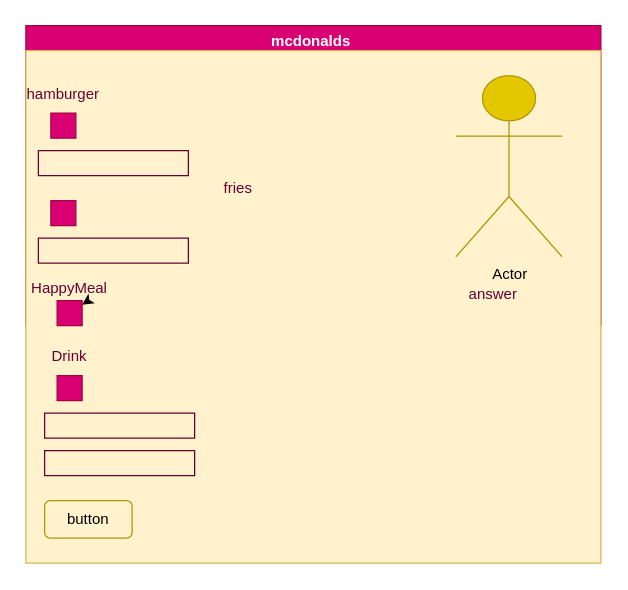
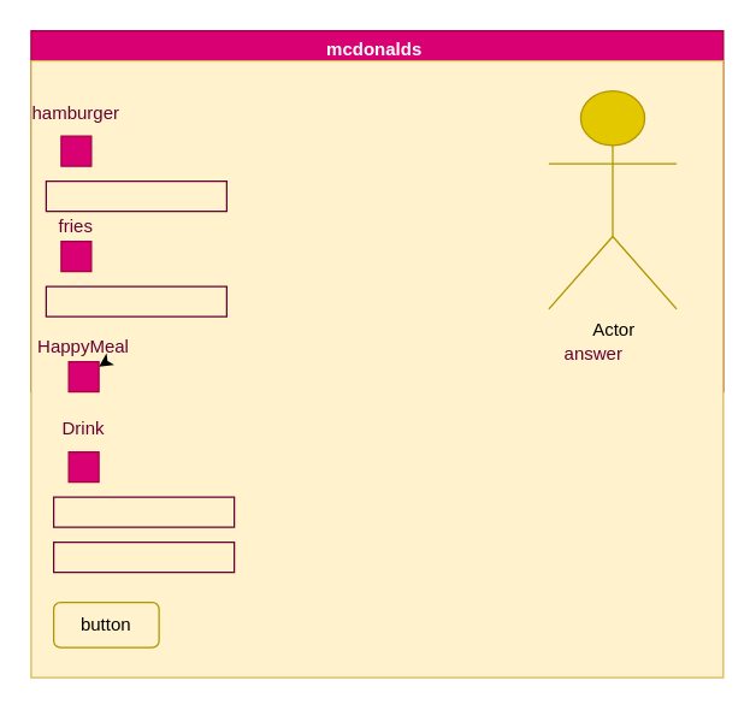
  <mxCell id="0" />
  <mxCell id="1" parent="0" />
  <mxCell id="2" value="mcdonalds " style="swimlane;fillColor=#d80073;fontColor=#ffffff;strokeColor=#A50040;" parent="1" vertex="1"><mxGeometry x="20" y="20" width="460" height="240" as="geometry" /></mxCell>
  <mxCell id="3" value="" style="rounded=0;whiteSpace=wrap;html=1;fillColor=#fff2cc;strokeColor=#d6b656;" vertex="1" parent="1"><mxGeometry x="20" y="40" width="460" height="410" as="geometry" /></mxCell>
  <mxCell id="4" value="Actor" style="shape=umlActor;verticalLabelPosition=bottom;verticalAlign=top;html=1;outlineConnect=0;fillColor=#e3c800;fontColor=#000000;strokeColor=#B09500;" vertex="1" parent="1"><mxGeometry x="364" y="60" width="85" height="145" as="geometry" /></mxCell>
  <mxCell id="5" value="hamburger" style="text;html=1;align=center;verticalAlign=middle;whiteSpace=wrap;rounded=0;fontColor=#660033;" vertex="1" parent="1"><mxGeometry x="20" y="60" width="60" height="30" as="geometry" /></mxCell>
- <mxCell id="6" value="fries" style="text;html=1;align=center;verticalAlign=middle;whiteSpace=wrap;rounded=0;fontColor=#660033;" vertex="1" parent="1"><mxGeometry x="160" y="140" width="60" height="20" as="geometry" /></mxCell>
+ <mxCell id="6" value="fries" style="text;html=1;align=center;verticalAlign=middle;whiteSpace=wrap;rounded=0;fontColor=#660033;" vertex="1" parent="1"><mxGeometry x="20" y="140" width="60" height="20" as="geometry" /></mxCell>
  <mxCell id="7" style="edgeStyle=none;html=1;fontColor=#660033;" edge="1" parent="1" target="3"><mxGeometry relative="1" as="geometry"><mxPoint x="20" y="217.5" as="sourcePoint" /></mxGeometry></mxCell>
  <mxCell id="8" style="edgeStyle=none;html=1;exitX=0.75;exitY=1;exitDx=0;exitDy=0;fontColor=#660033;" edge="1" parent="1" source="9" target="12"><mxGeometry relative="1" as="geometry" /></mxCell>
  <mxCell id="9" value="HappyMeal" style="text;html=1;align=center;verticalAlign=middle;whiteSpace=wrap;rounded=0;fontColor=#660033;" vertex="1" parent="1"><mxGeometry x="25" y="220" width="60" height="20" as="geometry" /></mxCell>
  <mxCell id="10" value="" style="whiteSpace=wrap;html=1;aspect=fixed;fontColor=#ffffff;fillColor=#d80073;strokeColor=#A50040;" vertex="1" parent="1"><mxGeometry x="40" y="90" width="20" height="20" as="geometry" /></mxCell>
  <mxCell id="11" value="" style="whiteSpace=wrap;html=1;aspect=fixed;fontColor=#ffffff;fillColor=#d80073;strokeColor=#A50040;" vertex="1" parent="1"><mxGeometry x="40" y="160" width="20" height="20" as="geometry" /></mxCell>
  <mxCell id="12" value="" style="whiteSpace=wrap;html=1;aspect=fixed;fontColor=#ffffff;fillColor=#d80073;strokeColor=#A50040;" vertex="1" parent="1"><mxGeometry x="45" y="240" width="20" height="20" as="geometry" /></mxCell>
  <mxCell id="13" value="button" style="rounded=1;whiteSpace=wrap;html=1;fontColor=#000000;fillColor=#fff2cc;strokeColor=#B09500;" vertex="1" parent="1"><mxGeometry x="35" y="400" width="70" height="30" as="geometry" /></mxCell>
  <mxCell id="14" value="answer" style="text;html=1;strokeColor=none;fillColor=none;align=center;verticalAlign=middle;whiteSpace=wrap;rounded=0;fontColor=#660033;" vertex="1" parent="1"><mxGeometry x="364" y="220" width="60" height="30" as="geometry" /></mxCell>
  <mxCell id="15" value="" style="rounded=0;whiteSpace=wrap;html=1;fontColor=#660033;strokeColor=#660033;fillColor=none;" vertex="1" parent="1"><mxGeometry x="30" y="120" width="120" height="20" as="geometry" /></mxCell>
  <mxCell id="16" value="" style="rounded=0;whiteSpace=wrap;html=1;fontColor=#660033;strokeColor=#660033;fillColor=none;" vertex="1" parent="1"><mxGeometry x="30" y="190" width="120" height="20" as="geometry" /></mxCell>
  <mxCell id="17" value="Drink" style="text;html=1;strokeColor=none;fillColor=none;align=center;verticalAlign=middle;whiteSpace=wrap;rounded=0;fontColor=#660033;" vertex="1" parent="1"><mxGeometry x="25" y="270" width="60" height="30" as="geometry" /></mxCell>
  <mxCell id="18" value="" style="rounded=0;whiteSpace=wrap;html=1;fontColor=#660033;strokeColor=#660033;fillColor=none;" vertex="1" parent="1"><mxGeometry x="35" y="330" width="120" height="20" as="geometry" /></mxCell>
  <mxCell id="19" value="" style="rounded=0;whiteSpace=wrap;html=1;fontColor=#660033;strokeColor=#660033;fillColor=none;" vertex="1" parent="1"><mxGeometry x="35" y="360" width="120" height="20" as="geometry" /></mxCell>
  <mxCell id="20" value="" style="whiteSpace=wrap;html=1;aspect=fixed;fontColor=#ffffff;fillColor=#d80073;strokeColor=#A50040;" vertex="1" parent="1"><mxGeometry x="45" y="300" width="20" height="20" as="geometry" /></mxCell>
